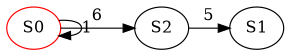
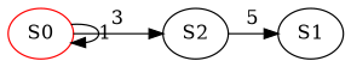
  digraph {
    node [fixed_size=True]
    edge [constraint=false]
    n1 [color=red label=S0 width=.0005]
    n2 [label=S2 width=.0005]
    n3 [label=S1 width=.0005]
    n1 -> n1 [label=1]
-   n1 -> n2 [label=6]
+   n1 -> n2 [label=3]
    n2 -> n3 [label=5]
  }
